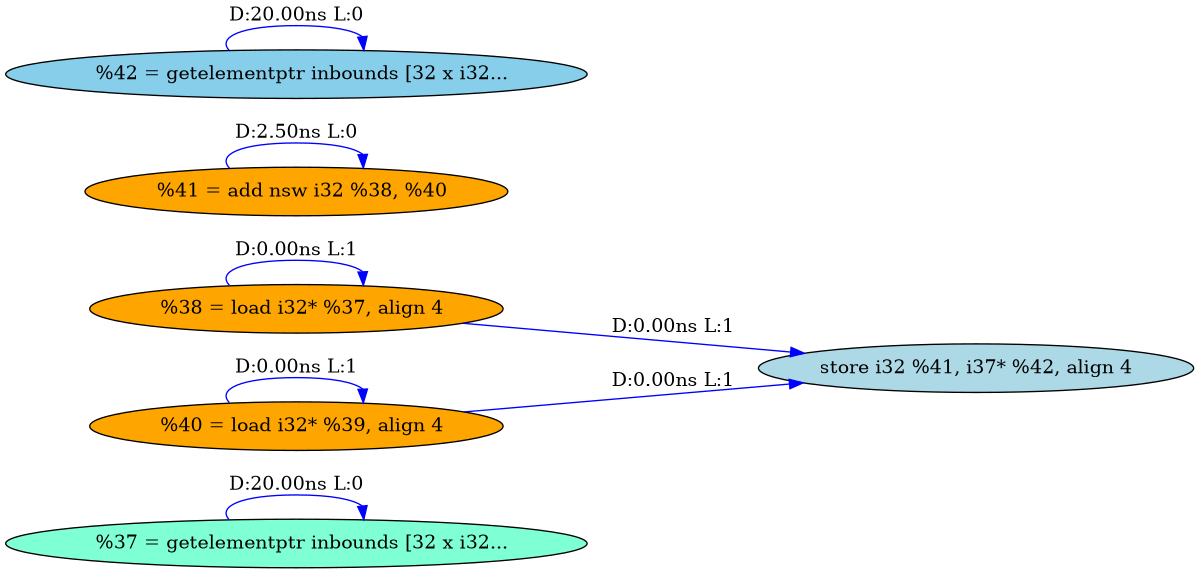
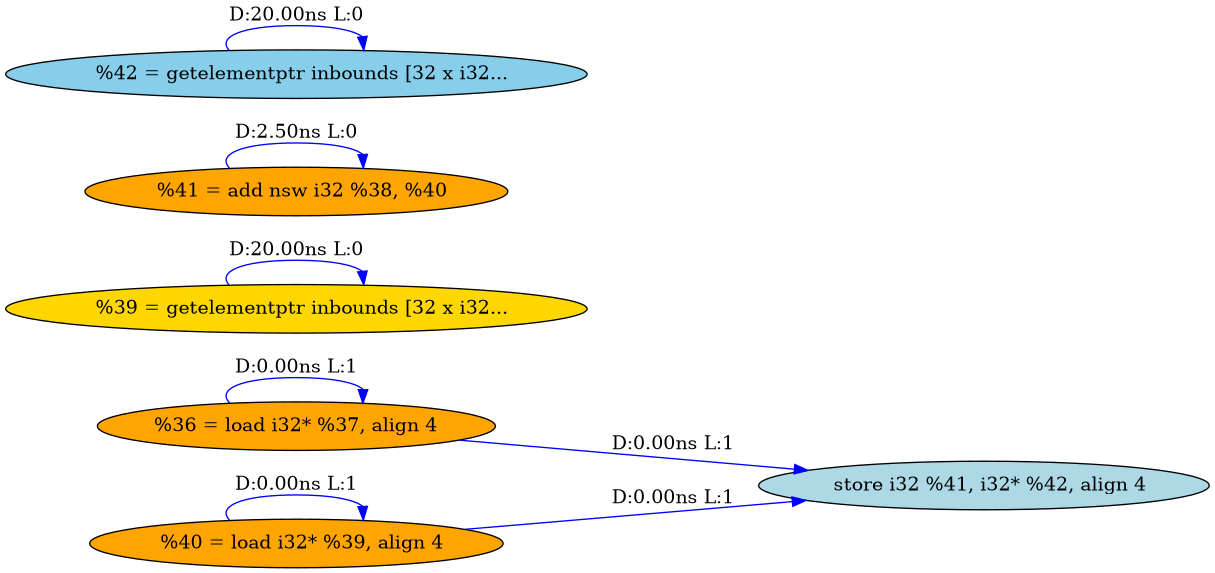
  digraph {
    rankdir=LR
    node [fillcolor=orange style=filled]
    edge [color=blue]
-   n1 [fillcolor=aquamarine label="  %37 = getelementptr inbounds [32 x i32..."]
-   n2 [label="  %38 = load i32* %37, align 4"]
-   n3 [fillcolor=lightblue label="store i32 %41, i37* %42, align 4"]
+   n2 [label="%36 = load i32* %37, align 4"]
+   n3 [fillcolor=lightblue label="  store i32 %41, i32* %42, align 4"]
+   n4 [fillcolor=gold label="  %39 = getelementptr inbounds [32 x i32..."]
    n5 [label="  %40 = load i32* %39, align 4"]
    n6 [label="  %41 = add nsw i32 %38, %40"]
    n7 [fillcolor=skyblue label="  %42 = getelementptr inbounds [32 x i32..."]
-   n1 -> n1 [label="D:20.00ns L:0"]
    n2 -> n2 [label="D:0.00ns L:1"]
    n2 -> n3 [label="D:0.00ns L:1"]
+   n4 -> n4 [label="D:20.00ns L:0"]
    n5 -> n3 [label="D:0.00ns L:1"]
    n5 -> n5 [label="D:0.00ns L:1"]
    n6 -> n6 [label="D:2.50ns L:0"]
    n7 -> n7 [label="D:20.00ns L:0"]
  }
